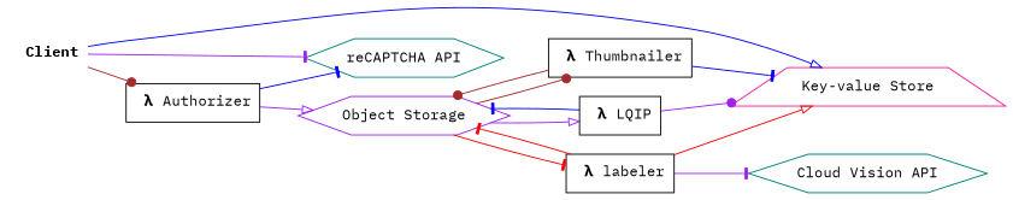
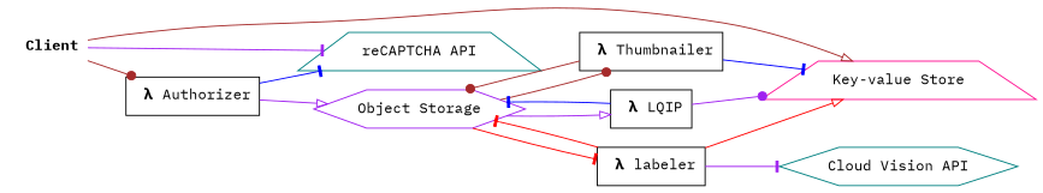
  digraph {
    fontname="IBM Plex Mono"
    newrank=true
    rankdir=LR
    node [fontname="IBM Plex Mono" shape=rect]
    edge [arrowhead=tee color=purple fontname="IBM Plex Mono"]
    n1 [label=< <b>Client</b><br/>> shape=plaintext]
    "Key-value Store" [color=deeppink shape=trapezium]
    n3 [label=< <b>λ</b> Authorizer<br/>>]
-   "reCAPTCHA API" [color=teal shape=hexagon]
+   "reCAPTCHA API" [color=teal shape=trapezium]
    "Object Storage" [color=purple shape=hexagon]
    n6 [label=< <b>λ</b> Thumbnailer<br/>>]
    n7 [label=< <b>λ</b> LQIP<br/>>]
    n8 [label=< <b>λ</b> labeler<br/>>]
    "Cloud Vision API" [color=teal shape=hexagon]
-   n1 -> "Key-value Store" [arrowhead=onormal color=blue]
+   n1 -> "Key-value Store" [arrowhead=onormal color=brown]
    n1 -> n3 [arrowhead=dot color=brown]
    n1 -> "reCAPTCHA API"
    n3 -> "reCAPTCHA API" [color=blue]
    n3 -> "Object Storage" [arrowhead=onormal]
    "Object Storage" -> n6 [arrowhead=dot color=brown]
    "Object Storage" -> n7 [arrowhead=onormal]
    "Object Storage" -> n8 [color=red]
    n6 -> "Key-value Store" [color=blue]
    n6 -> "Object Storage" [arrowhead=dot color=brown]
    n7 -> "Key-value Store" [arrowhead=dot]
    n7 -> "Object Storage" [color=blue]
    n8 -> "Key-value Store" [arrowhead=onormal color=red]
    n8 -> "Object Storage" [color=red]
    n8 -> "Cloud Vision API"
  }
